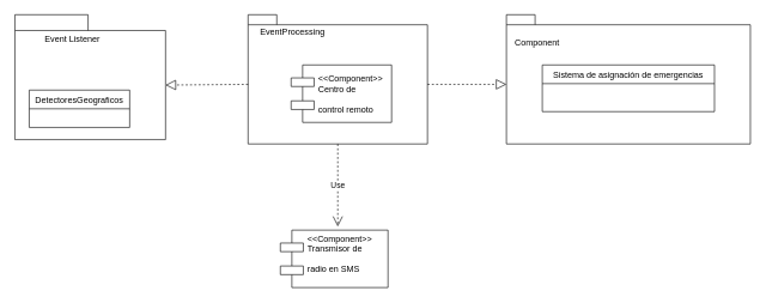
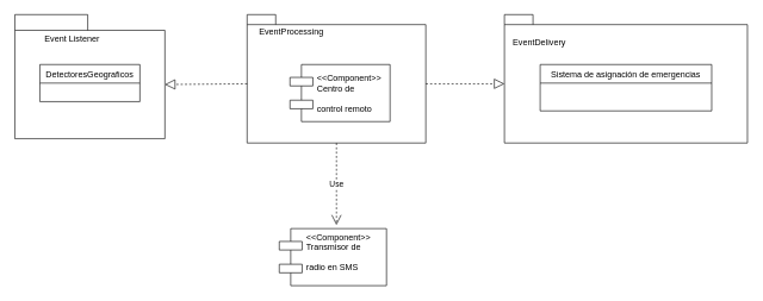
  <mxCell id="0" />
  <mxCell id="1" parent="0" />
  <mxCell id="2" value="" style="shape=folder;fontStyle=1;spacingTop=10;tabWidth=102;tabHeight=22;tabPosition=left;html=1;" vertex="1" parent="1"><mxGeometry x="20" y="20" width="210" height="174" as="geometry" /></mxCell>
  <mxCell id="3" value="Event Listener" style="text;html=1;resizable=0;points=[];autosize=1;align=left;verticalAlign=top;spacingTop=-4;" vertex="1" parent="1"><mxGeometry x="60" y="45" width="90" height="20" as="geometry" /></mxCell>
- <mxCell id="4" value="DetectoresGeograficos" style="swimlane;fontStyle=0;childLayout=stackLayout;horizontal=1;startSize=26;fillColor=none;horizontalStack=0;resizeParent=1;resizeParentMax=0;resizeLast=0;collapsible=1;marginBottom=0;" vertex="1" parent="1"><mxGeometry x="40" y="125" width="140" height="52" as="geometry" /></mxCell>
+ <mxCell id="4" value="DetectoresGeograficos" style="swimlane;fontStyle=0;childLayout=stackLayout;horizontal=1;startSize=26;fillColor=none;horizontalStack=0;resizeParent=1;resizeParentMax=0;resizeLast=0;collapsible=1;marginBottom=0;" vertex="1" parent="1"><mxGeometry x="55" y="90" width="140" height="52" as="geometry" /></mxCell>
  <mxCell id="5" value="" style="shape=folder;fontStyle=1;spacingTop=10;tabWidth=40;tabHeight=14;tabPosition=left;html=1;" vertex="1" parent="1"><mxGeometry x="345" y="20" width="250" height="180" as="geometry" /></mxCell>
  <mxCell id="6" value="EventProcessing" style="text;html=1;resizable=0;points=[];autosize=1;align=left;verticalAlign=top;spacingTop=-4;" vertex="1" parent="1"><mxGeometry x="360" y="35" width="110" height="20" as="geometry" /></mxCell>
  <mxCell id="7" value="&#10;&lt;&lt;Component&gt;&gt;&#10;Centro de &#10;&#10;control remoto&#10;" style="shape=component;align=left;spacingLeft=36;" vertex="1" parent="1"><mxGeometry x="405" y="90" width="140" height="80" as="geometry" /></mxCell>
  <mxCell id="8" value="&lt;&lt;Component&gt;&gt;&#10;Transmisor de &#10;&#10;radio en SMS &#10;" style="shape=component;align=left;spacingLeft=36;" vertex="1" parent="1"><mxGeometry x="390" y="320" width="150" height="80" as="geometry" /></mxCell>
  <mxCell id="9" value="" style="shape=folder;fontStyle=1;spacingTop=10;tabWidth=40;tabHeight=14;tabPosition=left;html=1;" vertex="1" parent="1"><mxGeometry x="705" y="20" width="340" height="180" as="geometry" /></mxCell>
- <mxCell id="10" value="Component" style="text;html=1;resizable=0;points=[];autosize=1;align=left;verticalAlign=top;spacingTop=-4;" vertex="1" parent="1"><mxGeometry x="715" y="50" width="90" height="20" as="geometry" /></mxCell>
+ <mxCell id="10" value="EventDelivery" style="text;html=1;resizable=0;points=[];autosize=1;align=left;verticalAlign=top;spacingTop=-4;" vertex="1" parent="1"><mxGeometry x="715" y="50" width="90" height="20" as="geometry" /></mxCell>
  <mxCell id="11" value="Use" style="endArrow=open;endSize=12;dashed=1;html=1;exitX=0.5;exitY=1;exitDx=0;exitDy=0;exitPerimeter=0;" edge="1" parent="1" source="5"><mxGeometry width="160" relative="1" as="geometry"><mxPoint x="65" y="420" as="sourcePoint" /><mxPoint x="470" y="315" as="targetPoint" /></mxGeometry></mxCell>
  <mxCell id="12" value="Sistema de asignación de emergencias" style="swimlane;fontStyle=0;childLayout=stackLayout;horizontal=1;startSize=26;fillColor=none;horizontalStack=0;resizeParent=1;resizeParentMax=0;resizeLast=0;collapsible=1;marginBottom=0;" vertex="1" parent="1"><mxGeometry x="755" y="90" width="240" height="65" as="geometry" /></mxCell>
  <mxCell id="13" value="" style="endArrow=block;dashed=1;endFill=0;endSize=12;html=1;exitX=0;exitY=0;exitDx=0;exitDy=97;exitPerimeter=0;entryX=0;entryY=0;entryDx=210;entryDy=98;entryPerimeter=0;" edge="1" parent="1" source="5" target="2"><mxGeometry width="160" relative="1" as="geometry"><mxPoint x="25" y="420" as="sourcePoint" /><mxPoint x="185" y="420" as="targetPoint" /></mxGeometry></mxCell>
  <mxCell id="14" value="" style="endArrow=block;dashed=1;endFill=0;endSize=12;html=1;exitX=0;exitY=0;exitDx=250;exitDy=97;exitPerimeter=0;entryX=0;entryY=0;entryDx=0;entryDy=97;entryPerimeter=0;" edge="1" parent="1" source="5" target="9"><mxGeometry width="160" relative="1" as="geometry"><mxPoint x="585" y="330" as="sourcePoint" /><mxPoint x="745" y="330" as="targetPoint" /></mxGeometry></mxCell>
